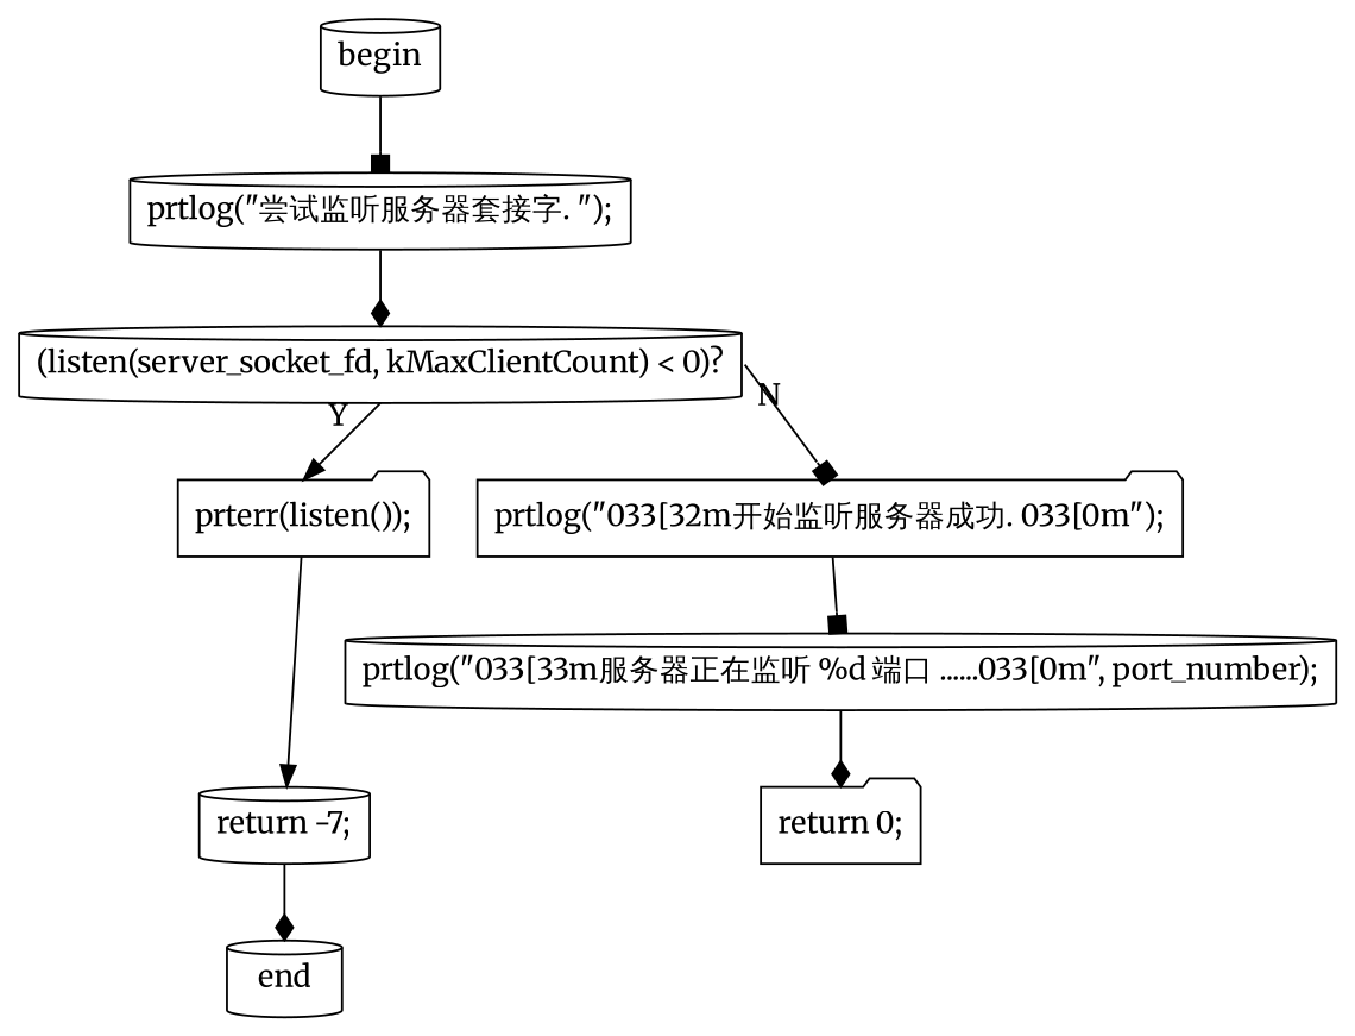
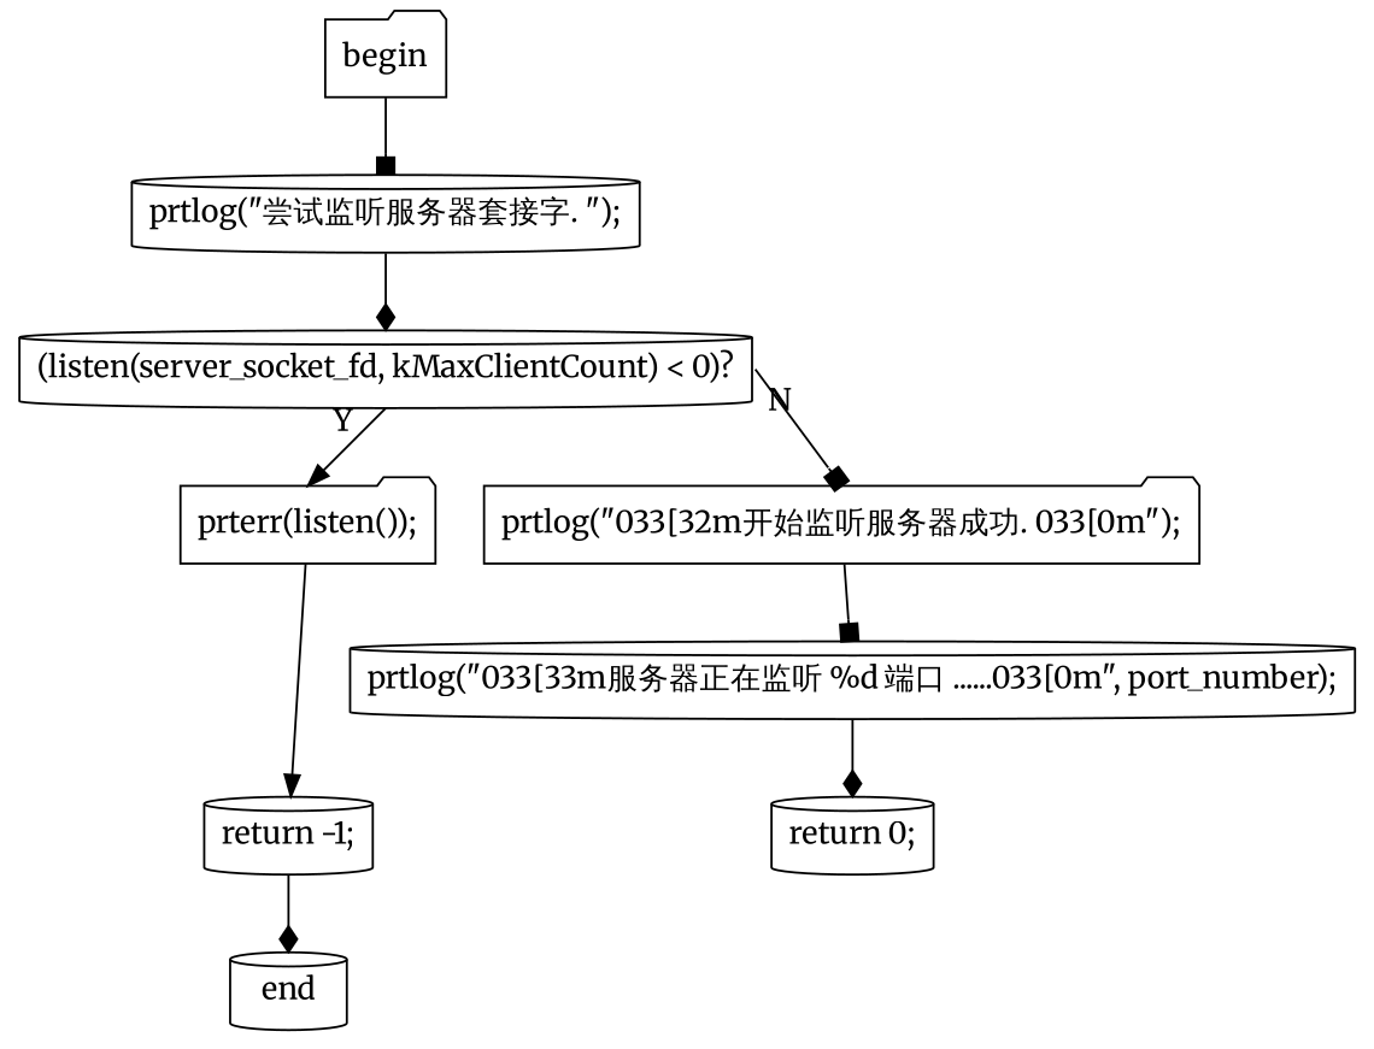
  digraph {
    fontname=Merriweather
    splines=polyline
    node [fontname=Merriweather shape=cylinder]
    edge [arrowhead=box fontname=Merriweather]
    n1 [label=end style=rounded]
-   n2 [label=begin style=rounded]
+   n2 [label=begin shape=folder style=rounded]
    n3 [label="prtlog(\"尝试监听服务器套接字. \");"]
    n4 [label="(listen(server_socket_fd, kMaxClientCount) < 0)?"]
    n5 [label="prterr(listen());" shape=folder]
    n6 [label="prtlog(\"\033[32m开始监听服务器成功. \033[0m\");" shape=folder]
-   n7 [label="return -7;"]
+   n7 [label="return -1;"]
    n8 [label="prtlog(\"\033[33m服务器正在监听 %d 端口 ......\033[0m\", port_number);"]
-   n9 [label="return 0;" shape=folder]
+   n9 [label="return 0;"]
    subgraph sub_1 {
      rank=sink
      n1
    }
    n2 -> n3
    n3 -> n4 [arrowhead=diamond]
    n4 -> n5 [arrowhead=normal headport=n tailport=s xlabel=Y]
    n4 -> n6 [headport=n tailport=e xlabel=N]
    n5 -> n7 [arrowhead=normal]
    n6 -> n8
    n7 -> n1 [arrowhead=diamond]
    n8 -> n9 [arrowhead=diamond]
  }
